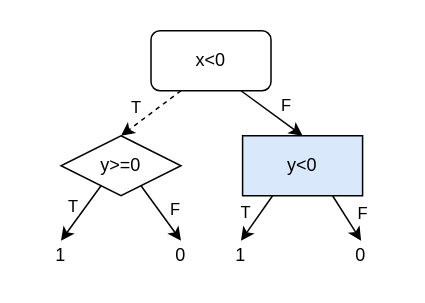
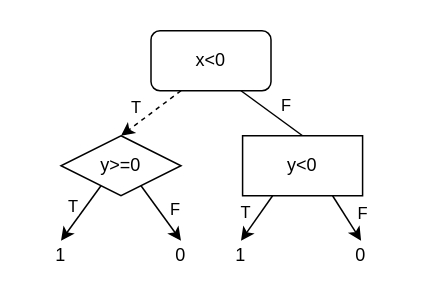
  <mxCell id="0" />
  <mxCell id="1" parent="0" />
  <mxCell id="2" value="x&amp;lt;0" style="whiteSpace=wrap;html=1;rounded=1;" vertex="1" parent="1"><mxGeometry x="100" y="20" width="80" height="40" as="geometry" /></mxCell>
  <mxCell id="3" value="y&amp;gt;=0" style="rhombus;whiteSpace=wrap;html=1;" vertex="1" parent="1"><mxGeometry x="40" y="90" width="80" height="40" as="geometry" /></mxCell>
  <mxCell id="4" value="" style="endArrow=classic;html=1;entryX=0.5;entryY=0;entryDx=0;entryDy=0;exitX=0.25;exitY=1;exitDx=0;exitDy=0;dashed=1;" edge="1" parent="1" source="2" target="3"><mxGeometry width="50" height="50" relative="1" as="geometry"><mxPoint x="100" y="160" as="sourcePoint" /><mxPoint x="150" y="110" as="targetPoint" /></mxGeometry></mxCell>
  <mxCell id="5" value="T" style="edgeLabel;html=1;align=center;verticalAlign=middle;resizable=0;points=[];" vertex="1" connectable="0" parent="4"><mxGeometry x="-0.305" y="-1" relative="1" as="geometry"><mxPoint x="-16" y="1" as="offset" /></mxGeometry></mxCell>
  <mxCell id="6" value="1" style="text;html=1;strokeColor=none;fillColor=none;align=center;verticalAlign=middle;whiteSpace=wrap;rounded=0;" vertex="1" parent="1"><mxGeometry x="20" y="160" width="40" height="20" as="geometry" /></mxCell>
  <mxCell id="7" value="" style="endArrow=classic;html=1;entryX=0.5;entryY=0;entryDx=0;entryDy=0;exitX=0.25;exitY=1;exitDx=0;exitDy=0;" edge="1" parent="1" source="3" target="6"><mxGeometry width="50" height="50" relative="1" as="geometry"><mxPoint x="69" y="132" as="sourcePoint" /><mxPoint x="180" y="120" as="targetPoint" /></mxGeometry></mxCell>
  <mxCell id="8" value="T" style="edgeLabel;html=1;align=center;verticalAlign=middle;resizable=0;points=[];" vertex="1" connectable="0" parent="7"><mxGeometry x="-0.338" y="1" relative="1" as="geometry"><mxPoint x="-11" as="offset" /></mxGeometry></mxCell>
  <mxCell id="9" value="0" style="text;html=1;strokeColor=none;fillColor=none;align=center;verticalAlign=middle;whiteSpace=wrap;rounded=0;" vertex="1" parent="1"><mxGeometry x="100" y="160" width="40" height="20" as="geometry" /></mxCell>
  <mxCell id="10" value="" style="endArrow=classic;html=1;exitX=0.75;exitY=1;exitDx=0;exitDy=0;entryX=0.5;entryY=0;entryDx=0;entryDy=0;" edge="1" parent="1" source="3" target="9"><mxGeometry width="50" height="50" relative="1" as="geometry"><mxPoint x="130" y="140" as="sourcePoint" /><mxPoint x="180" y="90" as="targetPoint" /></mxGeometry></mxCell>
  <mxCell id="11" value="F" style="edgeLabel;html=1;align=center;verticalAlign=middle;resizable=0;points=[];" vertex="1" connectable="0" parent="10"><mxGeometry x="-0.251" y="-2" relative="1" as="geometry"><mxPoint x="14" as="offset" /></mxGeometry></mxCell>
  <mxCell id="12" value="1" style="text;html=1;strokeColor=none;fillColor=none;align=center;verticalAlign=middle;whiteSpace=wrap;rounded=0;" vertex="1" parent="1"><mxGeometry x="181.06" y="90" width="40" height="20" as="geometry" /></mxCell>
- <mxCell id="13" value="" style="endArrow=classic;html=1;exitX=0.75;exitY=1;exitDx=0;exitDy=0;entryX=0.5;entryY=0;entryDx=0;entryDy=0;" edge="1" parent="1" source="2" target="15"><mxGeometry width="50" height="50" relative="1" as="geometry"><mxPoint x="200" y="70" as="sourcePoint" /><mxPoint x="230" y="90" as="targetPoint" /></mxGeometry></mxCell>
+ <mxCell id="13" value="" style="endArrow=none;html=1;exitX=0.75;exitY=1;exitDx=0;exitDy=0;entryX=0.5;entryY=0;entryDx=0;entryDy=0;" edge="1" parent="1" source="2" target="15"><mxGeometry width="50" height="50" relative="1" as="geometry"><mxPoint x="200" y="70" as="sourcePoint" /><mxPoint x="230" y="90" as="targetPoint" /></mxGeometry></mxCell>
  <mxCell id="14" value="F" style="edgeLabel;html=1;align=center;verticalAlign=middle;resizable=0;points=[];" vertex="1" connectable="0" parent="13"><mxGeometry x="0.182" y="1" relative="1" as="geometry"><mxPoint x="5" y="-7" as="offset" /></mxGeometry></mxCell>
- <mxCell id="15" value="y&amp;lt;0" style="rounded=0;whiteSpace=wrap;html=1;fillColor=#dae8fc;" vertex="1" parent="1"><mxGeometry x="161.06" y="90" width="80" height="40" as="geometry" /></mxCell>
+ <mxCell id="15" value="y&amp;lt;0" style="rounded=0;whiteSpace=wrap;html=1;" vertex="1" parent="1"><mxGeometry x="161.06" y="90" width="80" height="40" as="geometry" /></mxCell>
  <mxCell id="16" value="1" style="text;html=1;strokeColor=none;fillColor=none;align=center;verticalAlign=middle;whiteSpace=wrap;rounded=0;" vertex="1" parent="1"><mxGeometry x="140" y="160" width="40" height="20" as="geometry" /></mxCell>
  <mxCell id="17" value="" style="endArrow=classic;html=1;entryX=0.5;entryY=0;entryDx=0;entryDy=0;exitX=0.25;exitY=1;exitDx=0;exitDy=0;" edge="1" parent="1" source="15" target="16"><mxGeometry width="50" height="50" relative="1" as="geometry"><mxPoint x="190.06" y="132" as="sourcePoint" /><mxPoint x="161.06" y="160" as="targetPoint" /></mxGeometry></mxCell>
  <mxCell id="18" value="T" style="edgeLabel;html=1;align=center;verticalAlign=middle;resizable=0;points=[];" vertex="1" connectable="0" parent="17"><mxGeometry x="-0.338" y="1" relative="1" as="geometry"><mxPoint x="-12" as="offset" /></mxGeometry></mxCell>
  <mxCell id="19" value="0" style="text;html=1;strokeColor=none;fillColor=none;align=center;verticalAlign=middle;whiteSpace=wrap;rounded=0;" vertex="1" parent="1"><mxGeometry x="220.06" y="160" width="40" height="20" as="geometry" /></mxCell>
  <mxCell id="20" value="" style="endArrow=classic;html=1;exitX=0.75;exitY=1;exitDx=0;exitDy=0;entryX=0.5;entryY=0;entryDx=0;entryDy=0;" edge="1" parent="1" source="15" target="19"><mxGeometry width="50" height="50" relative="1" as="geometry"><mxPoint x="251.06" y="140" as="sourcePoint" /><mxPoint x="241.06" y="160" as="targetPoint" /></mxGeometry></mxCell>
  <mxCell id="21" value="F" style="edgeLabel;html=1;align=center;verticalAlign=middle;resizable=0;points=[];" vertex="1" connectable="0" parent="20"><mxGeometry x="-0.251" y="-2" relative="1" as="geometry"><mxPoint x="14" y="-1" as="offset" /></mxGeometry></mxCell>
